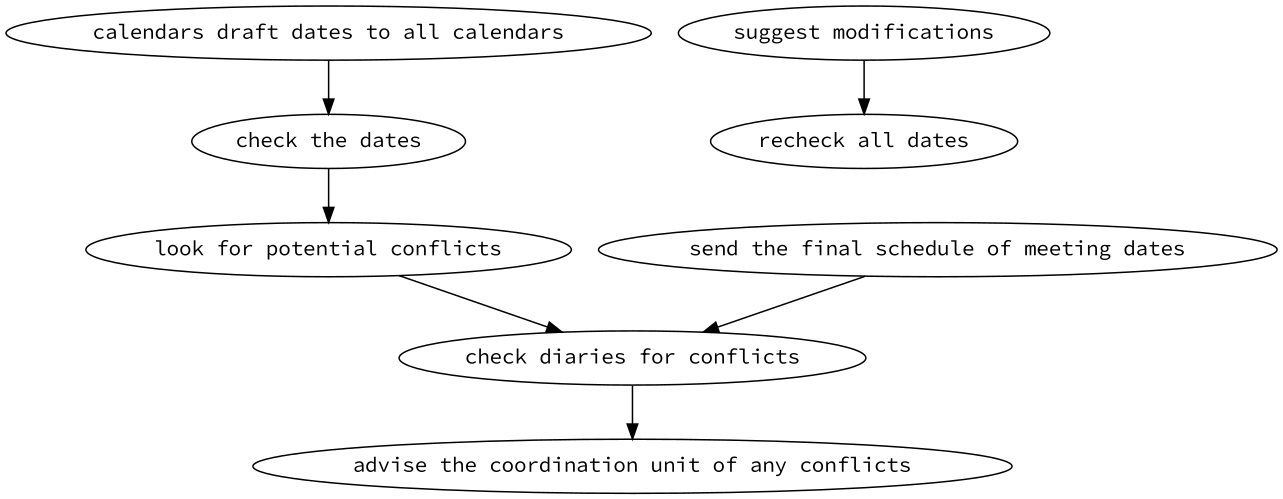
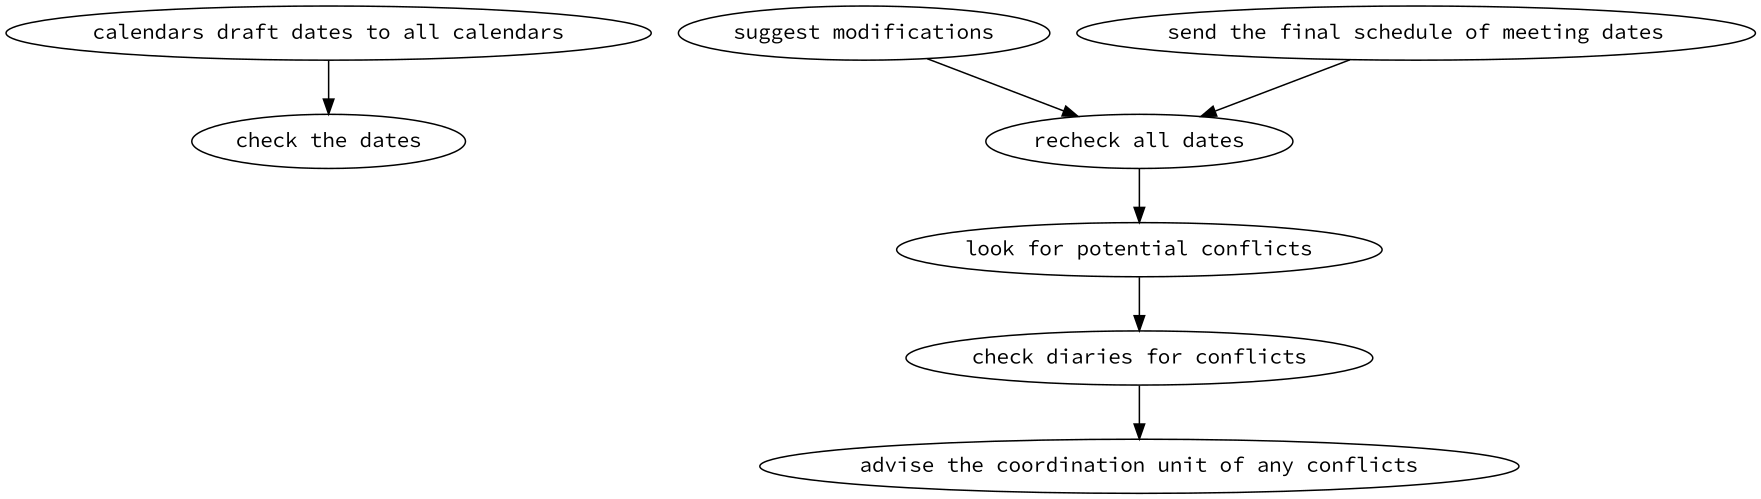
  strict digraph {
    fontname="Source Code Pro"
    node [fontname="Source Code Pro"]
    edge [attrs="{'type': 'flow', 'label': 'flow'}" fontname="Source Code Pro"]
    n1 [attrs="{'type': 'Activity', 'label': 'add draft dates to all calendars'}" label="calendars draft dates to all calendars"]
    "check the dates" [attrs="{'type': 'Activity', 'label': 'check the dates'}"]
    "suggest modifications" [attrs="{'type': 'Activity', 'label': 'suggest modifications'}"]
    "recheck all dates" [attrs="{'type': 'Activity', 'label': 'recheck all dates'}"]
    "look for potential conflicts" [attrs="{'type': 'Activity', 'label': 'look for potential conflicts'}"]
    "check diaries for conflicts" [attrs="{'type': 'Activity', 'label': 'check diaries for conflicts'}"]
    "send the final schedule of meeting dates" [attrs="{'type': 'Activity', 'label': 'send the final schedule of meeting dates'}"]
    "advise the coordination unit of any conflicts" [attrs="{'type': 'Activity', 'label': 'advise the coordination unit of any conflicts'}"]
    n1 -> "check the dates"
    "suggest modifications" -> "recheck all dates"
-   "check the dates" -> "look for potential conflicts"
+   "recheck all dates" -> "look for potential conflicts"
    "look for potential conflicts" -> "check diaries for conflicts"
    "check diaries for conflicts" -> "advise the coordination unit of any conflicts"
-   "send the final schedule of meeting dates" -> "check diaries for conflicts"
+   "send the final schedule of meeting dates" -> "recheck all dates"
  }
